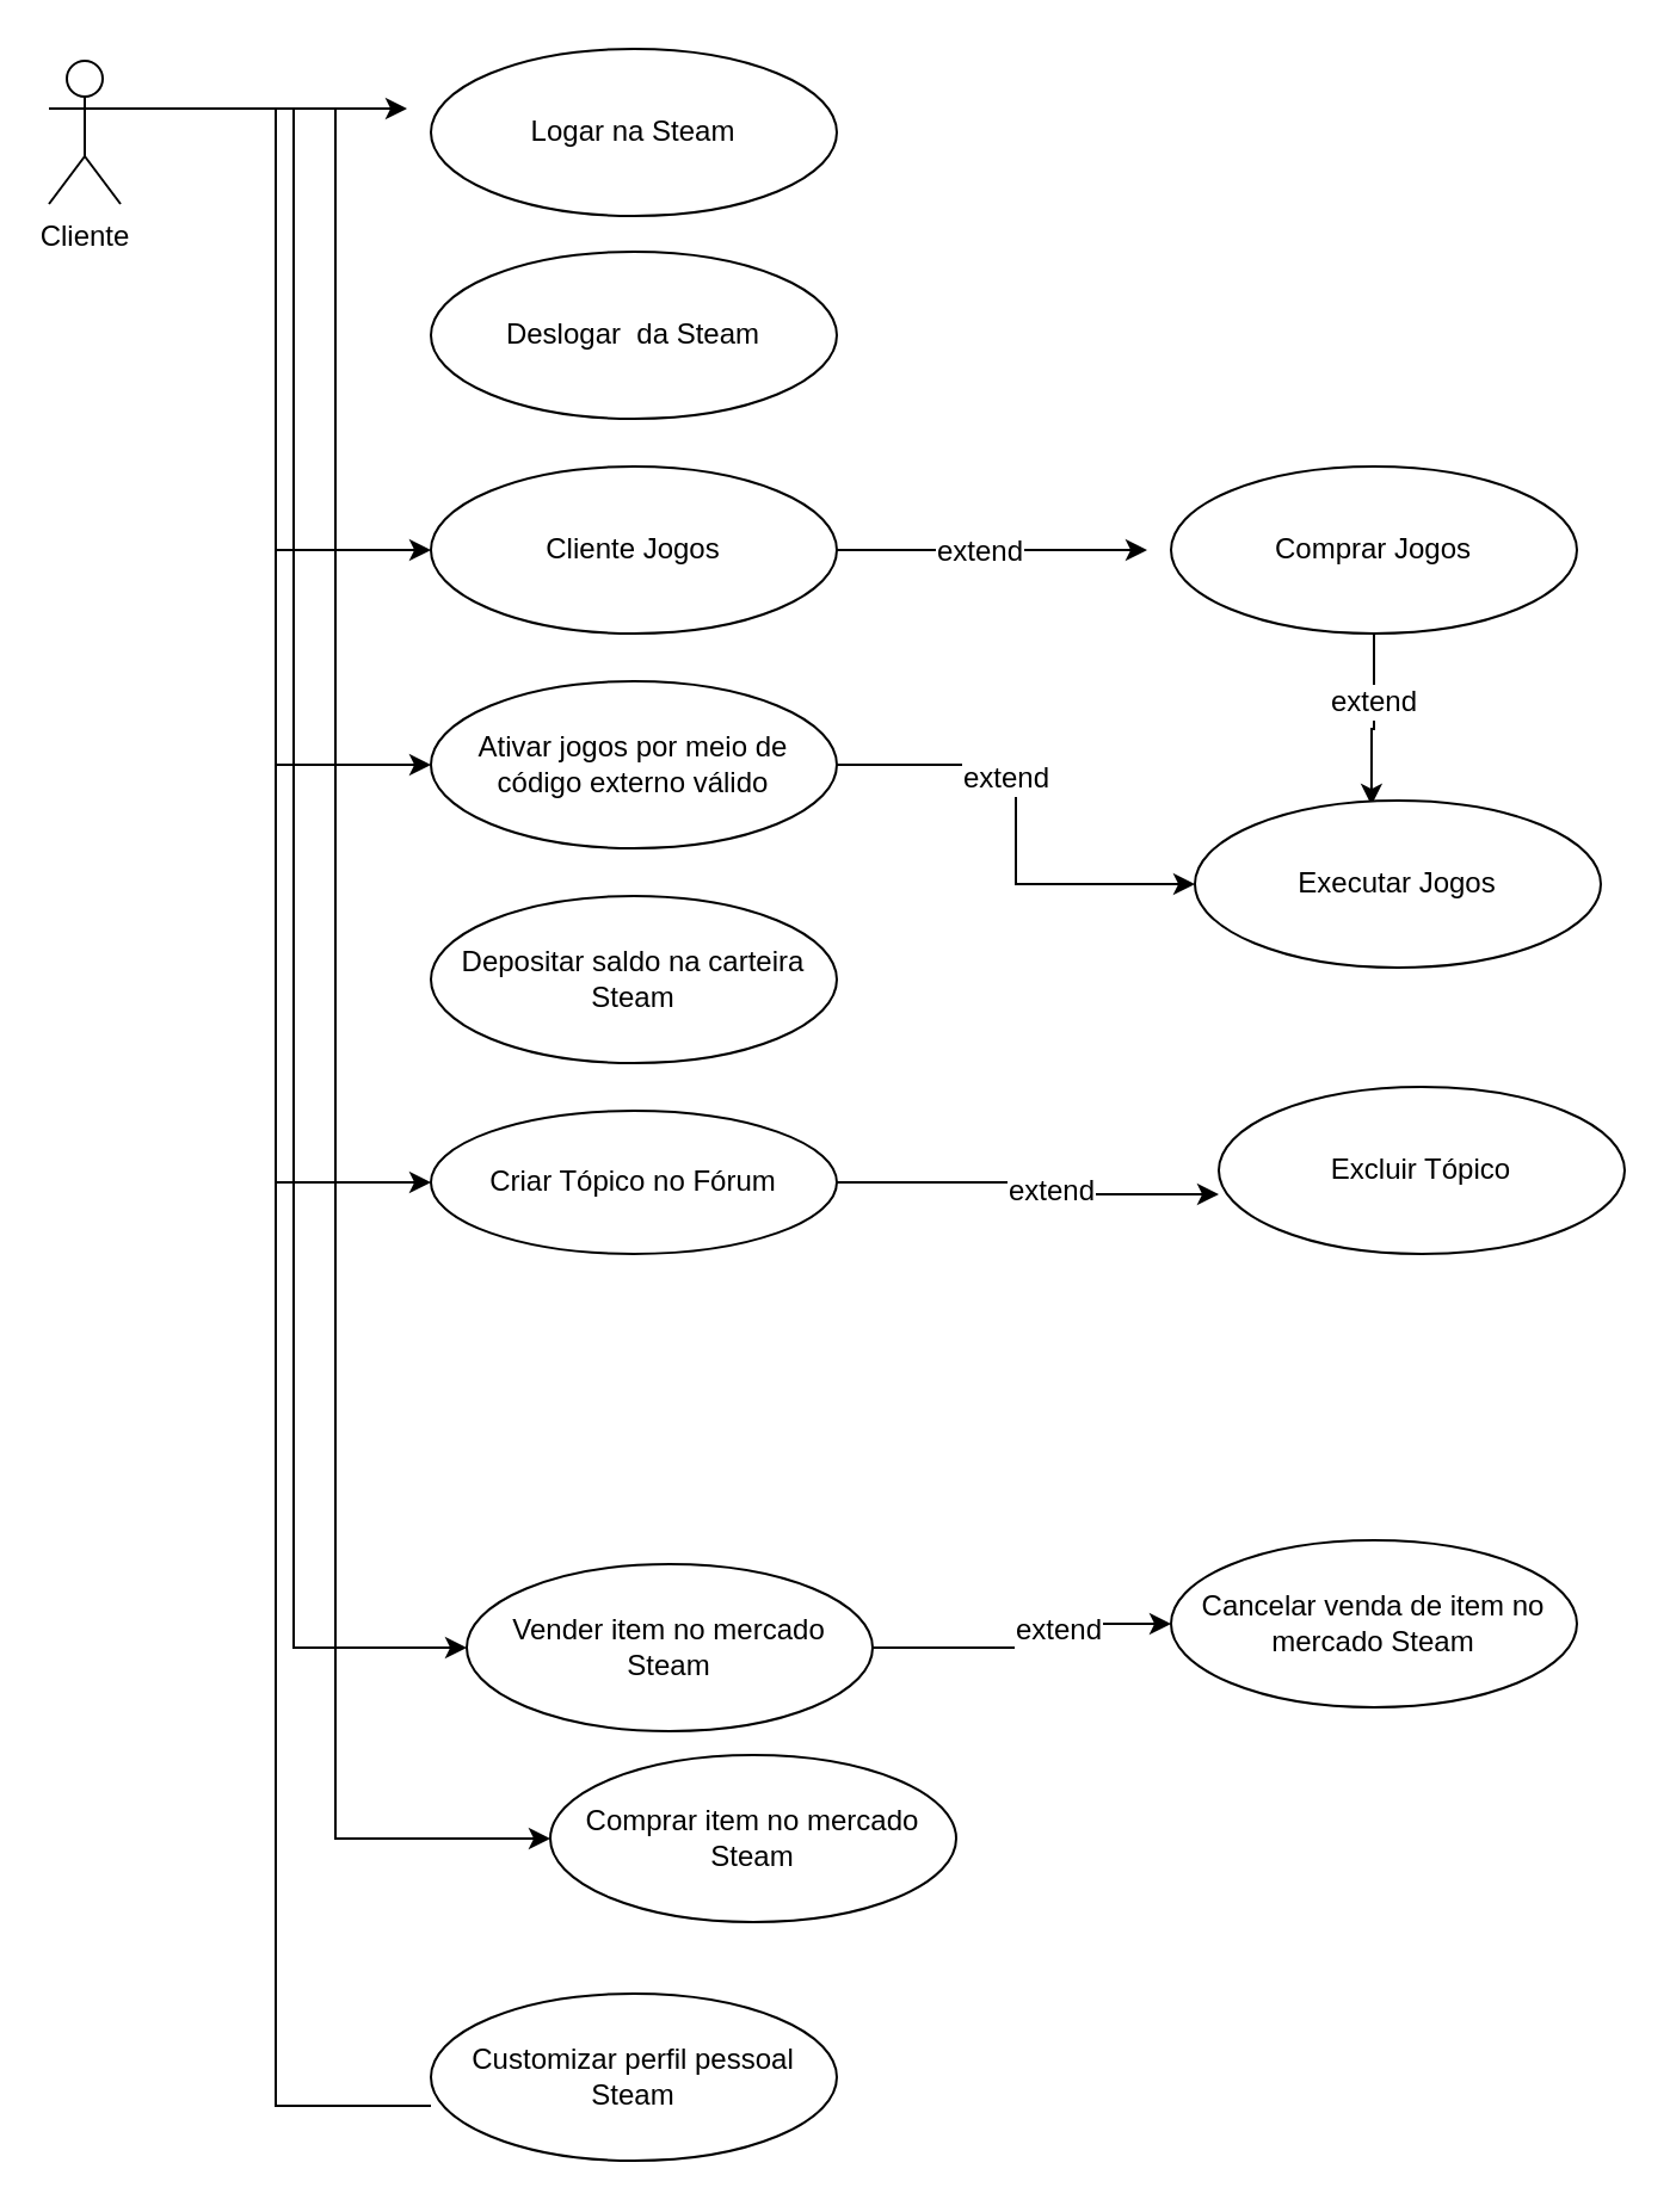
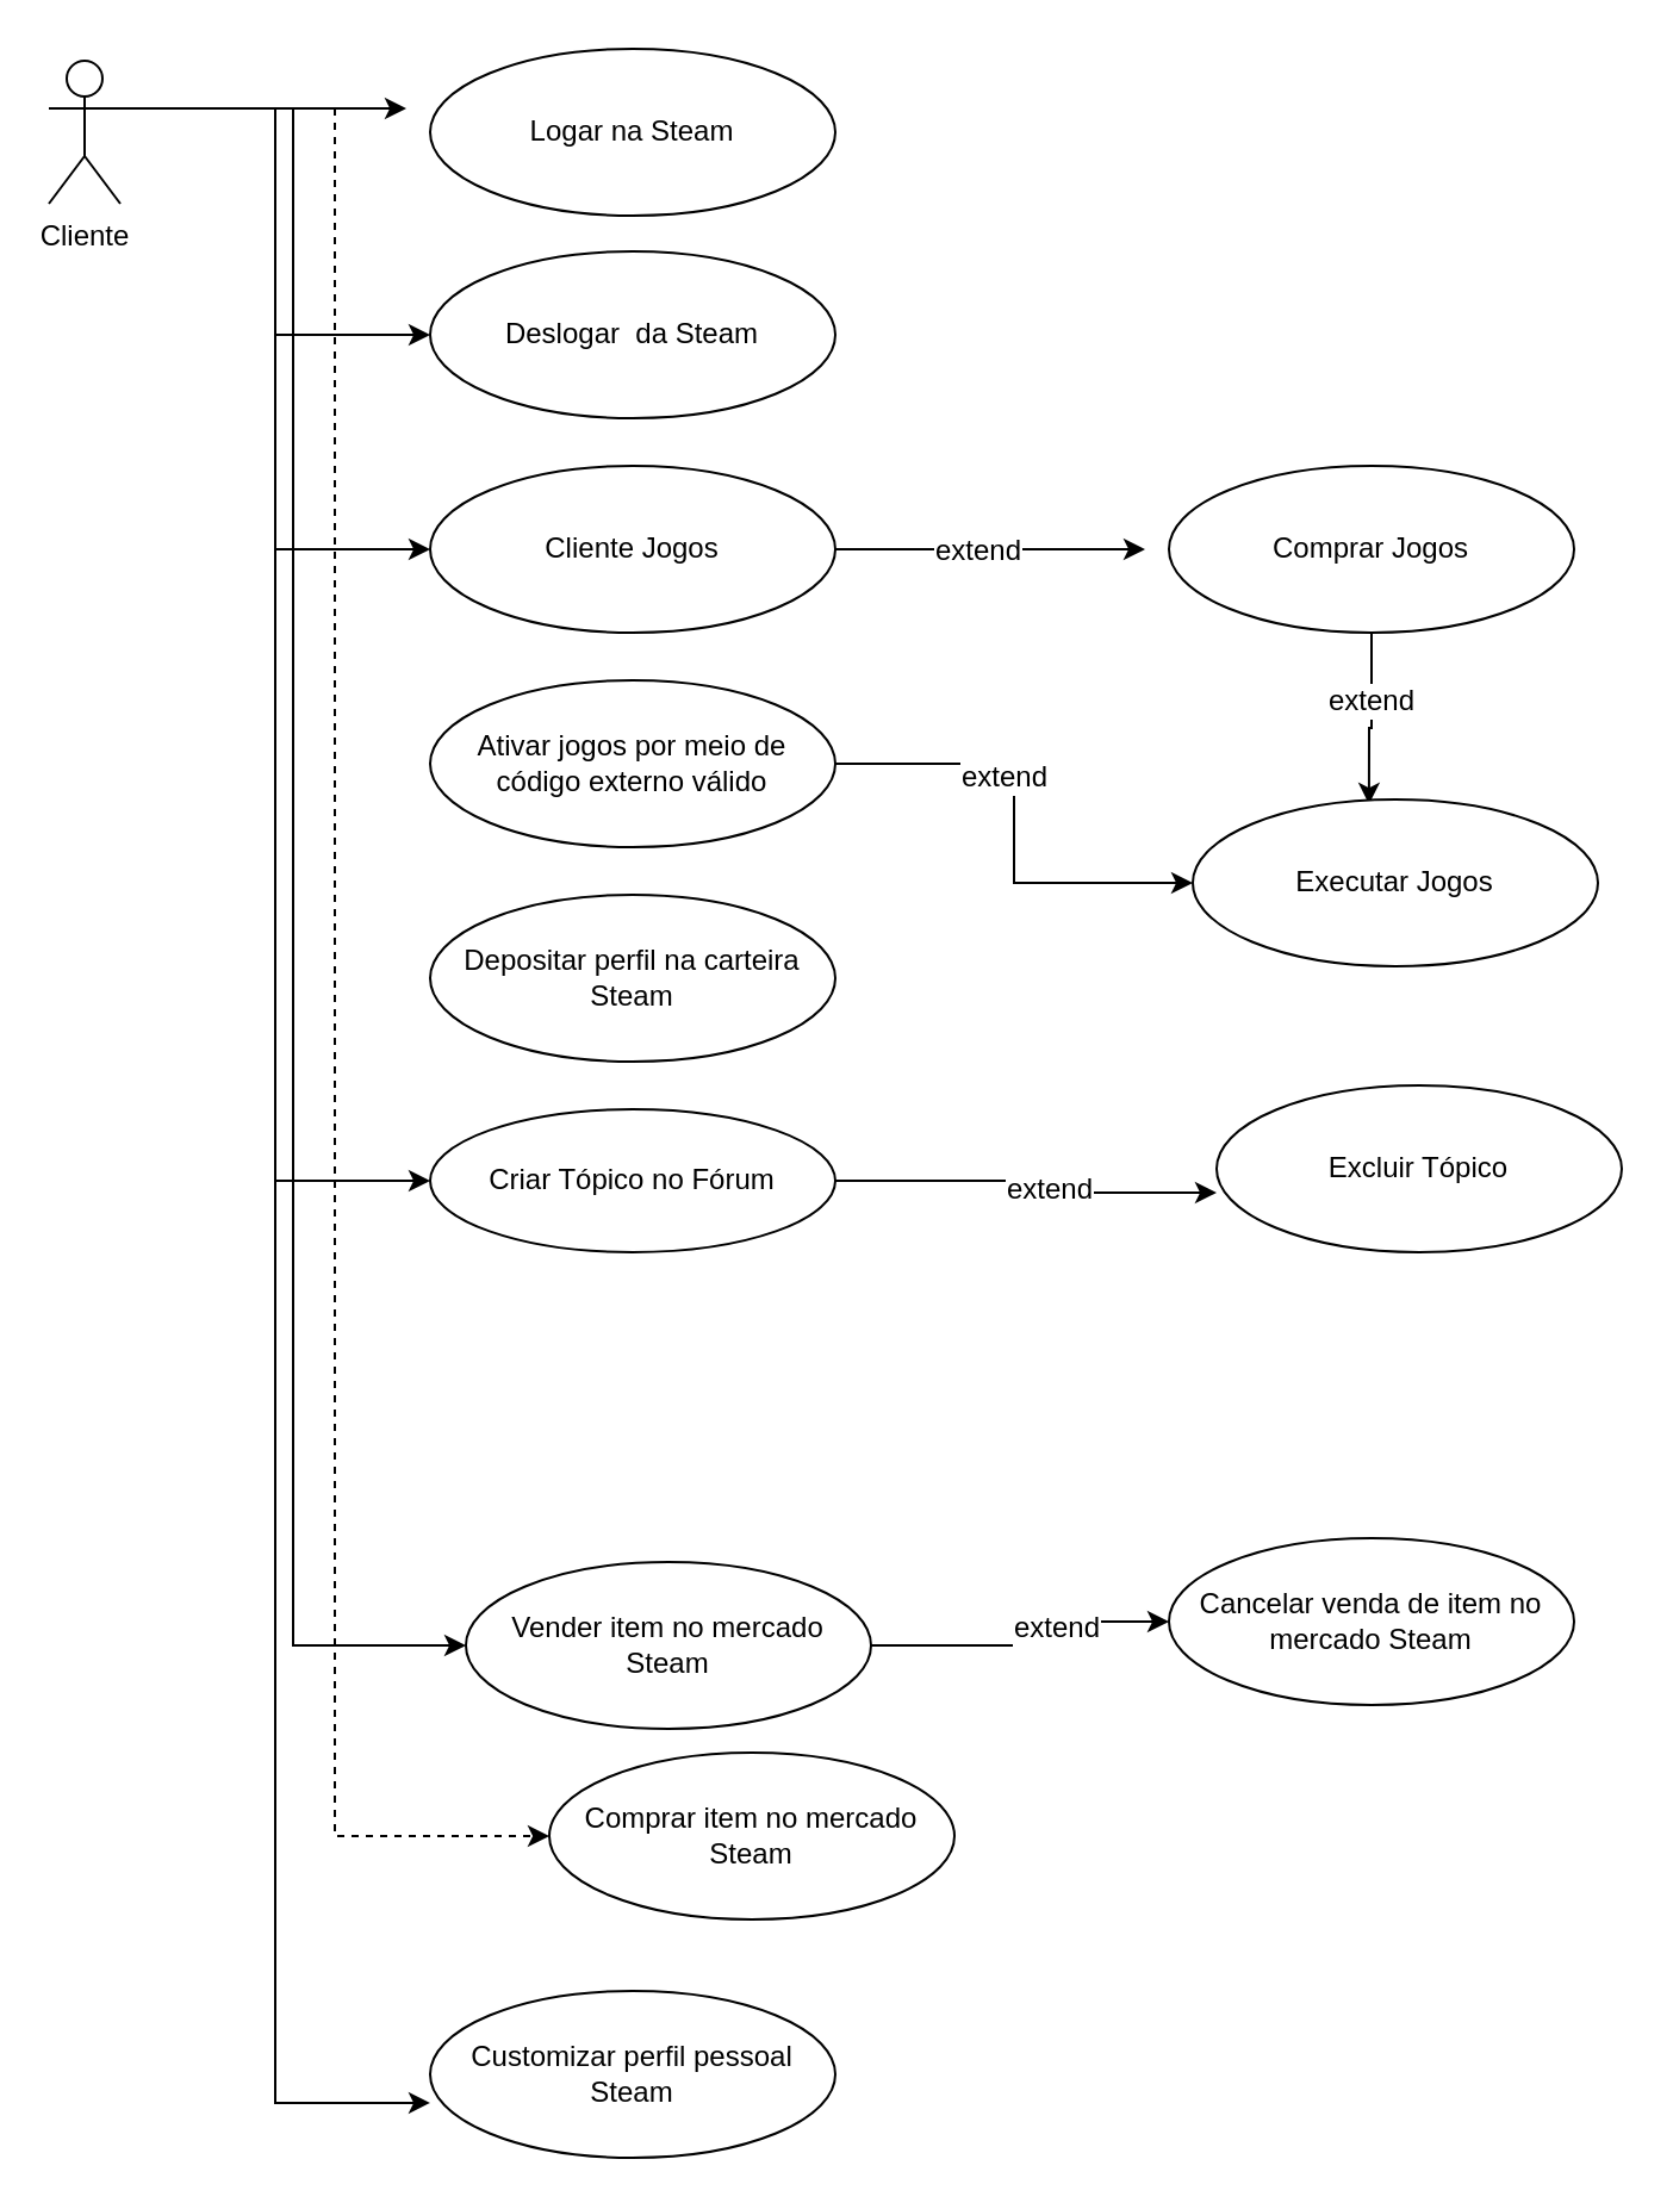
  <mxCell id="0" />
  <mxCell id="1" parent="0" />
  <mxCell id="2" style="edgeStyle=orthogonalEdgeStyle;rounded=0;orthogonalLoop=1;jettySize=auto;html=1;exitX=1;exitY=0.333;exitDx=0;exitDy=0;exitPerimeter=0;" edge="1" parent="1" source="10"><mxGeometry relative="1" as="geometry"><mxPoint x="170" y="45" as="targetPoint" /></mxGeometry></mxCell>
+ <mxCell id="3" style="edgeStyle=orthogonalEdgeStyle;rounded=0;orthogonalLoop=1;jettySize=auto;html=1;exitX=1;exitY=0.333;exitDx=0;exitDy=0;exitPerimeter=0;entryX=0;entryY=0.5;entryDx=0;entryDy=0;" edge="1" parent="1" source="10" target="12"><mxGeometry relative="1" as="geometry" /></mxCell>
  <mxCell id="4" style="edgeStyle=orthogonalEdgeStyle;rounded=0;orthogonalLoop=1;jettySize=auto;html=1;exitX=1;exitY=0.333;exitDx=0;exitDy=0;exitPerimeter=0;entryX=0;entryY=0.5;entryDx=0;entryDy=0;" edge="1" parent="1" source="10" target="15"><mxGeometry relative="1" as="geometry" /></mxCell>
- <mxCell id="5" style="edgeStyle=orthogonalEdgeStyle;rounded=0;orthogonalLoop=1;jettySize=auto;html=1;exitX=1;exitY=0.333;exitDx=0;exitDy=0;exitPerimeter=0;entryX=0;entryY=0.5;entryDx=0;entryDy=0;" edge="1" parent="1" source="10" target="21"><mxGeometry relative="1" as="geometry" /></mxCell>
  <mxCell id="6" style="edgeStyle=orthogonalEdgeStyle;rounded=0;orthogonalLoop=1;jettySize=auto;html=1;exitX=1;exitY=0.333;exitDx=0;exitDy=0;exitPerimeter=0;entryX=0;entryY=0.5;entryDx=0;entryDy=0;" edge="1" parent="1" source="10" target="25"><mxGeometry relative="1" as="geometry" /></mxCell>
  <mxCell id="7" style="edgeStyle=orthogonalEdgeStyle;rounded=0;orthogonalLoop=1;jettySize=auto;html=1;exitX=1;exitY=0.333;exitDx=0;exitDy=0;exitPerimeter=0;entryX=0;entryY=0.5;entryDx=0;entryDy=0;" edge="1" parent="1" source="10" target="29"><mxGeometry relative="1" as="geometry" /></mxCell>
- <mxCell id="8" style="edgeStyle=orthogonalEdgeStyle;rounded=0;orthogonalLoop=1;jettySize=auto;html=1;exitX=1;exitY=0.333;exitDx=0;exitDy=0;exitPerimeter=0;entryX=0;entryY=0.5;entryDx=0;entryDy=0;" edge="1" parent="1" source="10" target="30"><mxGeometry relative="1" as="geometry" /></mxCell>
- <mxCell id="9" style="edgeStyle=orthogonalEdgeStyle;rounded=0;orthogonalLoop=1;jettySize=auto;html=1;exitX=1;exitY=0.333;exitDx=0;exitDy=0;exitPerimeter=0;entryX=0;entryY=0.671;entryDx=0;entryDy=0;entryPerimeter=0;endArrow=none;" edge="1" parent="1" source="10" target="32"><mxGeometry relative="1" as="geometry" /></mxCell>
+ <mxCell id="8" style="edgeStyle=orthogonalEdgeStyle;rounded=0;orthogonalLoop=1;jettySize=auto;html=1;exitX=1;exitY=0.333;exitDx=0;exitDy=0;exitPerimeter=0;entryX=0;entryY=0.5;entryDx=0;entryDy=0;dashed=1;" edge="1" parent="1" source="10" target="30"><mxGeometry relative="1" as="geometry" /></mxCell>
+ <mxCell id="9" style="edgeStyle=orthogonalEdgeStyle;rounded=0;orthogonalLoop=1;jettySize=auto;html=1;exitX=1;exitY=0.333;exitDx=0;exitDy=0;exitPerimeter=0;entryX=0;entryY=0.671;entryDx=0;entryDy=0;entryPerimeter=0;" edge="1" parent="1" source="10" target="32"><mxGeometry relative="1" as="geometry" /></mxCell>
  <mxCell id="10" value="Cliente" style="shape=umlActor;verticalLabelPosition=bottom;labelBackgroundColor=#ffffff;verticalAlign=top;html=1;outlineConnect=0;" vertex="1" parent="1"><mxGeometry x="20" y="25" width="30" height="60" as="geometry" /></mxCell>
  <mxCell id="11" value="Logar na Steam" style="ellipse;whiteSpace=wrap;html=1;" vertex="1" parent="1"><mxGeometry x="180" y="20" width="170" height="70" as="geometry" /></mxCell>
  <mxCell id="12" value="Deslogar&amp;nbsp; da Steam" style="ellipse;whiteSpace=wrap;html=1;" vertex="1" parent="1"><mxGeometry x="180" y="105" width="170" height="70" as="geometry" /></mxCell>
  <mxCell id="13" style="edgeStyle=orthogonalEdgeStyle;rounded=0;orthogonalLoop=1;jettySize=auto;html=1;exitX=1;exitY=0.5;exitDx=0;exitDy=0;" edge="1" parent="1" source="15"><mxGeometry relative="1" as="geometry"><mxPoint x="480" y="230" as="targetPoint" /></mxGeometry></mxCell>
  <mxCell id="14" value="extend" style="text;html=1;align=center;verticalAlign=middle;resizable=0;points=[];;labelBackgroundColor=#ffffff;" vertex="1" connectable="0" parent="13"><mxGeometry x="0.262" y="-1" relative="1" as="geometry"><mxPoint x="-22" y="-1" as="offset" /></mxGeometry></mxCell>
  <mxCell id="15" value="Cliente Jogos" style="ellipse;whiteSpace=wrap;html=1;" vertex="1" parent="1"><mxGeometry x="180" y="195" width="170" height="70" as="geometry" /></mxCell>
  <mxCell id="16" style="edgeStyle=orthogonalEdgeStyle;rounded=0;orthogonalLoop=1;jettySize=auto;html=1;exitX=0.5;exitY=1;exitDx=0;exitDy=0;entryX=0.435;entryY=0.029;entryDx=0;entryDy=0;entryPerimeter=0;" edge="1" parent="1" source="18" target="33"><mxGeometry relative="1" as="geometry"><mxPoint x="575" y="325" as="targetPoint" /><Array as="points"><mxPoint x="575" y="305" /></Array></mxGeometry></mxCell>
  <mxCell id="17" value="extend" style="text;html=1;align=center;verticalAlign=middle;resizable=0;points=[];;labelBackgroundColor=#ffffff;" vertex="1" connectable="0" parent="16"><mxGeometry x="0.123" y="-11" relative="1" as="geometry"><mxPoint x="11" y="-11" as="offset" /></mxGeometry></mxCell>
  <mxCell id="18" value="Comprar Jogos" style="ellipse;whiteSpace=wrap;html=1;" vertex="1" parent="1"><mxGeometry x="490" y="195" width="170" height="70" as="geometry" /></mxCell>
  <mxCell id="19" style="edgeStyle=orthogonalEdgeStyle;rounded=0;orthogonalLoop=1;jettySize=auto;html=1;exitX=1;exitY=0.5;exitDx=0;exitDy=0;entryX=0;entryY=0.5;entryDx=0;entryDy=0;" edge="1" parent="1" source="21" target="33"><mxGeometry relative="1" as="geometry" /></mxCell>
  <mxCell id="20" value="extend" style="text;html=1;align=center;verticalAlign=middle;resizable=0;points=[];;labelBackgroundColor=#ffffff;" vertex="1" connectable="0" parent="19"><mxGeometry x="-0.2" y="-5" relative="1" as="geometry"><mxPoint as="offset" /></mxGeometry></mxCell>
  <mxCell id="21" value="Ativar jogos por meio de código externo válido" style="ellipse;whiteSpace=wrap;html=1;" vertex="1" parent="1"><mxGeometry x="180" y="285" width="170" height="70" as="geometry" /></mxCell>
- <mxCell id="22" value="Depositar saldo na carteira Steam" style="ellipse;whiteSpace=wrap;html=1;" vertex="1" parent="1"><mxGeometry x="180" y="375" width="170" height="70" as="geometry" /></mxCell>
+ <mxCell id="22" value="Depositar perfil na carteira Steam" style="ellipse;whiteSpace=wrap;html=1;" vertex="1" parent="1"><mxGeometry x="180" y="375" width="170" height="70" as="geometry" /></mxCell>
  <mxCell id="23" style="edgeStyle=orthogonalEdgeStyle;rounded=0;orthogonalLoop=1;jettySize=auto;html=1;exitX=1;exitY=0.5;exitDx=0;exitDy=0;entryX=0;entryY=0.643;entryDx=0;entryDy=0;entryPerimeter=0;" edge="1" parent="1" source="25" target="26"><mxGeometry relative="1" as="geometry" /></mxCell>
  <mxCell id="24" value="extend" style="text;html=1;align=center;verticalAlign=middle;resizable=0;points=[];;labelBackgroundColor=#ffffff;" vertex="1" connectable="0" parent="23"><mxGeometry x="0.138" y="2" relative="1" as="geometry"><mxPoint as="offset" /></mxGeometry></mxCell>
  <mxCell id="25" value="Criar Tópico no Fórum" style="ellipse;whiteSpace=wrap;html=1;" vertex="1" parent="1"><mxGeometry x="180" y="465" width="170" height="60" as="geometry" /></mxCell>
  <mxCell id="26" value="Excluir Tópico" style="ellipse;whiteSpace=wrap;html=1;" vertex="1" parent="1"><mxGeometry x="510" y="455" width="170" height="70" as="geometry" /></mxCell>
  <mxCell id="27" style="edgeStyle=orthogonalEdgeStyle;rounded=0;orthogonalLoop=1;jettySize=auto;html=1;exitX=1;exitY=0.5;exitDx=0;exitDy=0;entryX=0;entryY=0.5;entryDx=0;entryDy=0;" edge="1" parent="1" source="29" target="31"><mxGeometry relative="1" as="geometry" /></mxCell>
  <mxCell id="28" value="extend" style="text;html=1;align=center;verticalAlign=middle;resizable=0;points=[];;labelBackgroundColor=#ffffff;" vertex="1" connectable="0" parent="27"><mxGeometry x="0.286" y="-2" relative="1" as="geometry"><mxPoint as="offset" /></mxGeometry></mxCell>
  <mxCell id="29" value="Vender item no mercado Steam" style="ellipse;whiteSpace=wrap;html=1;" vertex="1" parent="1"><mxGeometry x="195" y="655" width="170" height="70" as="geometry" /></mxCell>
  <mxCell id="30" value="Comprar item no mercado Steam" style="ellipse;whiteSpace=wrap;html=1;" vertex="1" parent="1"><mxGeometry x="230" y="735" width="170" height="70" as="geometry" /></mxCell>
  <mxCell id="31" value="Cancelar venda de item no mercado Steam" style="ellipse;whiteSpace=wrap;html=1;" vertex="1" parent="1"><mxGeometry x="490" y="645" width="170" height="70" as="geometry" /></mxCell>
  <mxCell id="32" value="Customizar perfil pessoal Steam" style="ellipse;whiteSpace=wrap;html=1;" vertex="1" parent="1"><mxGeometry x="180" y="835" width="170" height="70" as="geometry" /></mxCell>
  <mxCell id="33" value="Executar Jogos" style="ellipse;whiteSpace=wrap;html=1;" vertex="1" parent="1"><mxGeometry x="500" y="335" width="170" height="70" as="geometry" /></mxCell>
